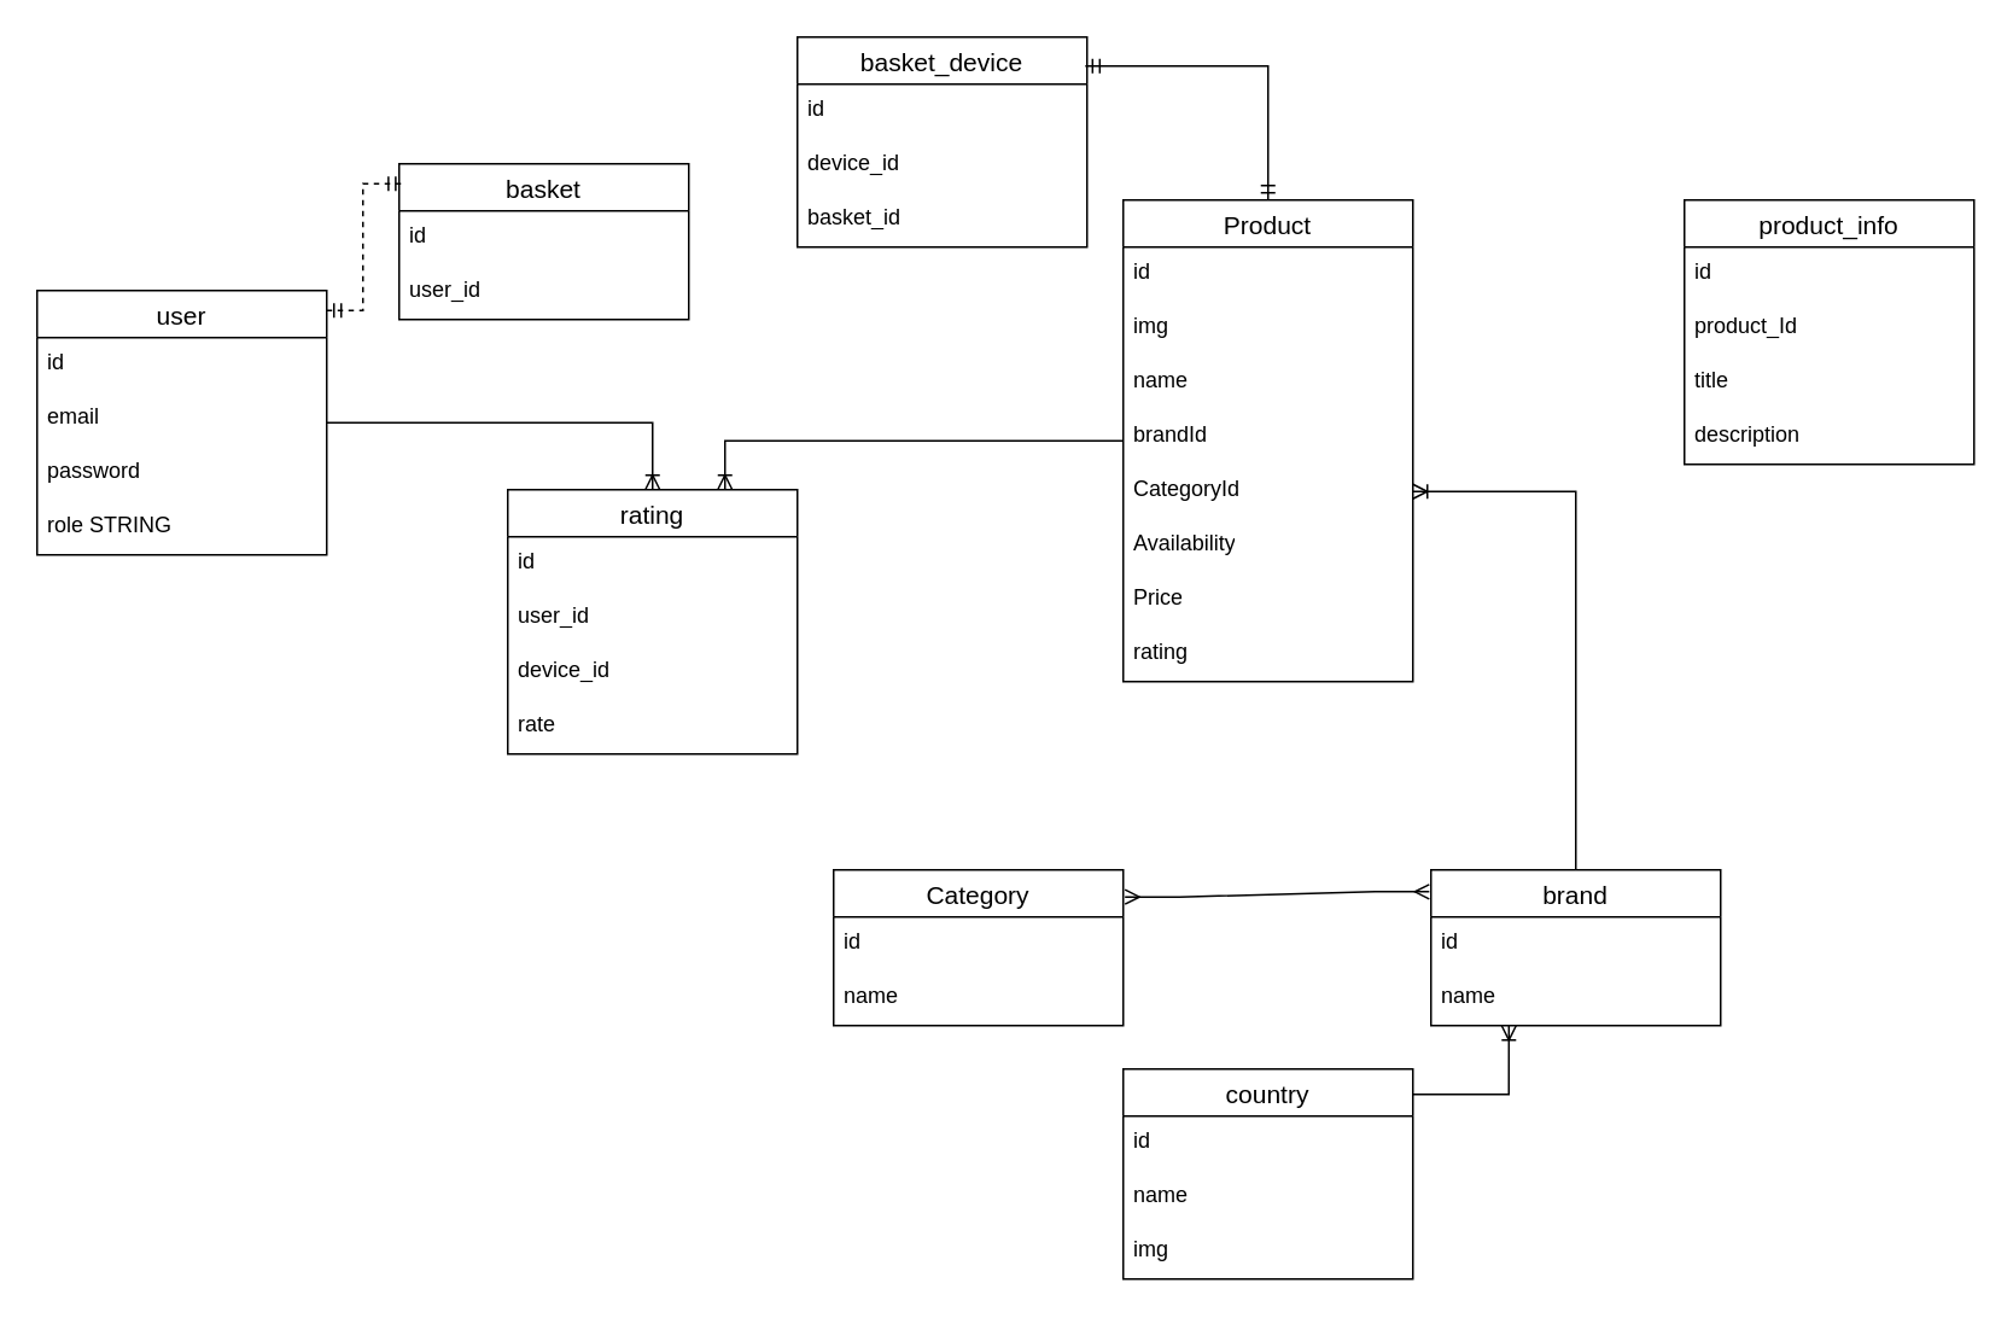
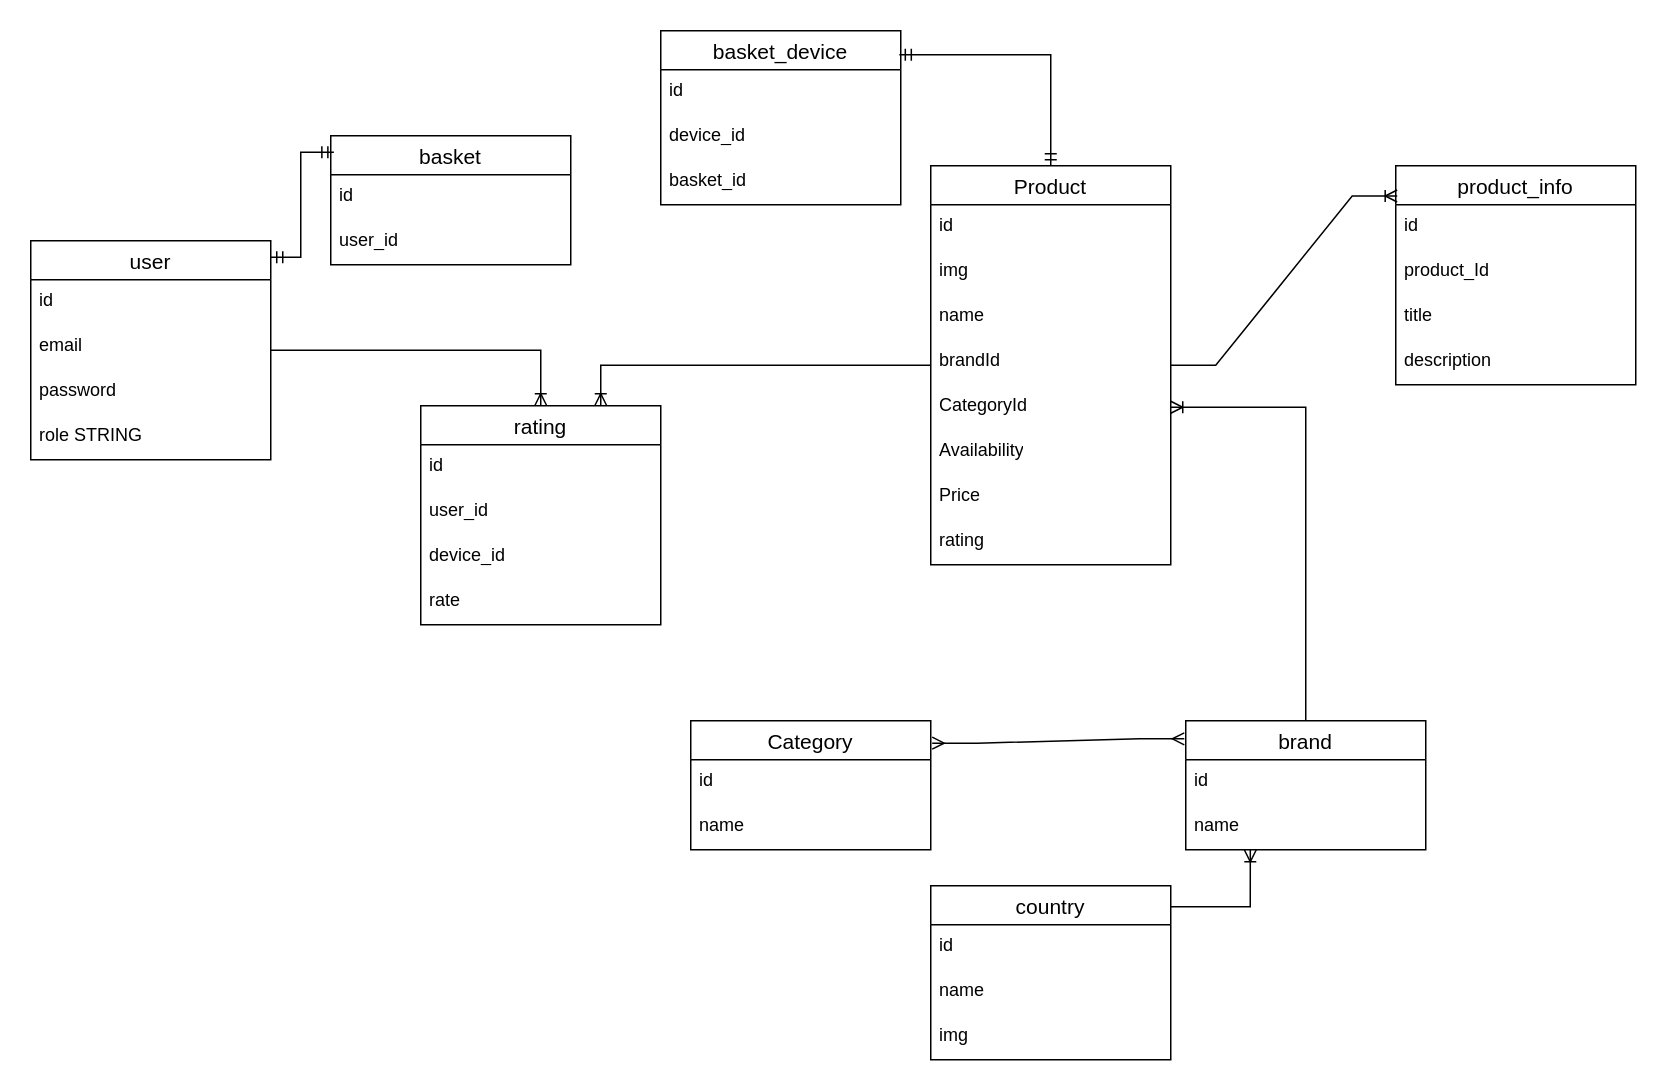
  <mxCell id="0" />
  <mxCell id="1" parent="0" />
  <mxCell id="2" value="user" style="swimlane;fontStyle=0;childLayout=stackLayout;horizontal=1;startSize=26;horizontalStack=0;resizeParent=1;resizeParentMax=0;resizeLast=0;collapsible=1;marginBottom=0;align=center;fontSize=14;" parent="1" vertex="1"><mxGeometry x="20" y="160" width="160" height="146" as="geometry" /></mxCell>
  <mxCell id="3" value="id" style="text;strokeColor=none;fillColor=none;spacingLeft=4;spacingRight=4;overflow=hidden;rotatable=0;points=[[0,0.5],[1,0.5]];portConstraint=eastwest;fontSize=12;whiteSpace=wrap;html=1;" parent="2" vertex="1"><mxGeometry y="26" width="160" height="30" as="geometry" /></mxCell>
  <mxCell id="4" value="email" style="text;strokeColor=none;fillColor=none;spacingLeft=4;spacingRight=4;overflow=hidden;rotatable=0;points=[[0,0.5],[1,0.5]];portConstraint=eastwest;fontSize=12;whiteSpace=wrap;html=1;" parent="2" vertex="1"><mxGeometry y="56" width="160" height="30" as="geometry" /></mxCell>
  <mxCell id="5" value="password" style="text;strokeColor=none;fillColor=none;spacingLeft=4;spacingRight=4;overflow=hidden;rotatable=0;points=[[0,0.5],[1,0.5]];portConstraint=eastwest;fontSize=12;whiteSpace=wrap;html=1;" parent="2" vertex="1"><mxGeometry y="86" width="160" height="30" as="geometry" /></mxCell>
  <mxCell id="6" value="role STRING" style="text;strokeColor=none;fillColor=none;spacingLeft=4;spacingRight=4;overflow=hidden;rotatable=0;points=[[0,0.5],[1,0.5]];portConstraint=eastwest;fontSize=12;whiteSpace=wrap;html=1;" parent="2" vertex="1"><mxGeometry y="116" width="160" height="30" as="geometry" /></mxCell>
  <mxCell id="7" value="basket" style="swimlane;fontStyle=0;childLayout=stackLayout;horizontal=1;startSize=26;horizontalStack=0;resizeParent=1;resizeParentMax=0;resizeLast=0;collapsible=1;marginBottom=0;align=center;fontSize=14;" parent="1" vertex="1"><mxGeometry x="220" y="90" width="160" height="86" as="geometry" /></mxCell>
  <mxCell id="8" value="id" style="text;strokeColor=none;fillColor=none;spacingLeft=4;spacingRight=4;overflow=hidden;rotatable=0;points=[[0,0.5],[1,0.5]];portConstraint=eastwest;fontSize=12;whiteSpace=wrap;html=1;" parent="7" vertex="1"><mxGeometry y="26" width="160" height="30" as="geometry" /></mxCell>
  <mxCell id="9" value="user_id" style="text;strokeColor=none;fillColor=none;spacingLeft=4;spacingRight=4;overflow=hidden;rotatable=0;points=[[0,0.5],[1,0.5]];portConstraint=eastwest;fontSize=12;whiteSpace=wrap;html=1;" parent="7" vertex="1"><mxGeometry y="56" width="160" height="30" as="geometry" /></mxCell>
- <mxCell id="10" value="" style="edgeStyle=orthogonalEdgeStyle;fontSize=12;html=1;endArrow=ERmandOne;startArrow=ERmandOne;rounded=0;entryX=0.013;entryY=0.128;entryDx=0;entryDy=0;entryPerimeter=0;exitX=1;exitY=0.075;exitDx=0;exitDy=0;exitPerimeter=0;dashed=1;" parent="1" source="2" target="7" edge="1"><mxGeometry width="100" height="100" relative="1" as="geometry"><mxPoint x="60" y="313" as="sourcePoint" /><mxPoint x="160" y="213" as="targetPoint" /></mxGeometry></mxCell>
+ <mxCell id="10" value="" style="edgeStyle=orthogonalEdgeStyle;fontSize=12;html=1;endArrow=ERmandOne;startArrow=ERmandOne;rounded=0;entryX=0.013;entryY=0.128;entryDx=0;entryDy=0;entryPerimeter=0;exitX=1;exitY=0.075;exitDx=0;exitDy=0;exitPerimeter=0;" parent="1" source="2" target="7" edge="1"><mxGeometry width="100" height="100" relative="1" as="geometry"><mxPoint x="60" y="313" as="sourcePoint" /><mxPoint x="160" y="213" as="targetPoint" /></mxGeometry></mxCell>
  <mxCell id="11" value="Product" style="swimlane;fontStyle=0;childLayout=stackLayout;horizontal=1;startSize=26;horizontalStack=0;resizeParent=1;resizeParentMax=0;resizeLast=0;collapsible=1;marginBottom=0;align=center;fontSize=14;" parent="1" vertex="1"><mxGeometry x="620" y="110" width="160" height="266" as="geometry" /></mxCell>
  <mxCell id="12" value="id" style="text;strokeColor=none;fillColor=none;spacingLeft=4;spacingRight=4;overflow=hidden;rotatable=0;points=[[0,0.5],[1,0.5]];portConstraint=eastwest;fontSize=12;whiteSpace=wrap;html=1;" parent="11" vertex="1"><mxGeometry y="26" width="160" height="30" as="geometry" /></mxCell>
  <mxCell id="13" value="img" style="text;strokeColor=none;fillColor=none;spacingLeft=4;spacingRight=4;overflow=hidden;rotatable=0;points=[[0,0.5],[1,0.5]];portConstraint=eastwest;fontSize=12;whiteSpace=wrap;html=1;" parent="11" vertex="1"><mxGeometry y="56" width="160" height="30" as="geometry" /></mxCell>
  <mxCell id="14" value="name" style="text;strokeColor=none;fillColor=none;spacingLeft=4;spacingRight=4;overflow=hidden;rotatable=0;points=[[0,0.5],[1,0.5]];portConstraint=eastwest;fontSize=12;whiteSpace=wrap;html=1;" parent="11" vertex="1"><mxGeometry y="86" width="160" height="30" as="geometry" /></mxCell>
  <mxCell id="15" value="brandId" style="text;strokeColor=none;fillColor=none;spacingLeft=4;spacingRight=4;overflow=hidden;rotatable=0;points=[[0,0.5],[1,0.5]];portConstraint=eastwest;fontSize=12;whiteSpace=wrap;html=1;" parent="11" vertex="1"><mxGeometry y="116" width="160" height="30" as="geometry" /></mxCell>
  <mxCell id="16" value="CategoryId" style="text;strokeColor=none;fillColor=none;spacingLeft=4;spacingRight=4;overflow=hidden;rotatable=0;points=[[0,0.5],[1,0.5]];portConstraint=eastwest;fontSize=12;whiteSpace=wrap;html=1;" parent="11" vertex="1"><mxGeometry y="146" width="160" height="30" as="geometry" /></mxCell>
  <mxCell id="17" value="Availability" style="text;strokeColor=none;fillColor=none;spacingLeft=4;spacingRight=4;overflow=hidden;rotatable=0;points=[[0,0.5],[1,0.5]];portConstraint=eastwest;fontSize=12;whiteSpace=wrap;html=1;" parent="11" vertex="1"><mxGeometry y="176" width="160" height="30" as="geometry" /></mxCell>
  <mxCell id="18" value="Price" style="text;strokeColor=none;fillColor=none;spacingLeft=4;spacingRight=4;overflow=hidden;rotatable=0;points=[[0,0.5],[1,0.5]];portConstraint=eastwest;fontSize=12;whiteSpace=wrap;html=1;" parent="11" vertex="1"><mxGeometry y="206" width="160" height="30" as="geometry" /></mxCell>
  <mxCell id="19" value="rating" style="text;strokeColor=none;fillColor=none;spacingLeft=4;spacingRight=4;overflow=hidden;rotatable=0;points=[[0,0.5],[1,0.5]];portConstraint=eastwest;fontSize=12;whiteSpace=wrap;html=1;" parent="11" vertex="1"><mxGeometry y="236" width="160" height="30" as="geometry" /></mxCell>
  <mxCell id="20" value="Category" style="swimlane;fontStyle=0;childLayout=stackLayout;horizontal=1;startSize=26;horizontalStack=0;resizeParent=1;resizeParentMax=0;resizeLast=0;collapsible=1;marginBottom=0;align=center;fontSize=14;" parent="1" vertex="1"><mxGeometry x="460" y="480" width="160" height="86" as="geometry" /></mxCell>
  <mxCell id="21" value="id" style="text;strokeColor=none;fillColor=none;spacingLeft=4;spacingRight=4;overflow=hidden;rotatable=0;points=[[0,0.5],[1,0.5]];portConstraint=eastwest;fontSize=12;whiteSpace=wrap;html=1;" parent="20" vertex="1"><mxGeometry y="26" width="160" height="30" as="geometry" /></mxCell>
  <mxCell id="22" value="name" style="text;strokeColor=none;fillColor=none;spacingLeft=4;spacingRight=4;overflow=hidden;rotatable=0;points=[[0,0.5],[1,0.5]];portConstraint=eastwest;fontSize=12;whiteSpace=wrap;html=1;" parent="20" vertex="1"><mxGeometry y="56" width="160" height="30" as="geometry" /></mxCell>
  <mxCell id="23" value="brand" style="swimlane;fontStyle=0;childLayout=stackLayout;horizontal=1;startSize=26;horizontalStack=0;resizeParent=1;resizeParentMax=0;resizeLast=0;collapsible=1;marginBottom=0;align=center;fontSize=14;" parent="1" vertex="1"><mxGeometry x="790" y="480" width="160" height="86" as="geometry" /></mxCell>
  <mxCell id="24" value="id" style="text;strokeColor=none;fillColor=none;spacingLeft=4;spacingRight=4;overflow=hidden;rotatable=0;points=[[0,0.5],[1,0.5]];portConstraint=eastwest;fontSize=12;whiteSpace=wrap;html=1;" parent="23" vertex="1"><mxGeometry y="26" width="160" height="30" as="geometry" /></mxCell>
  <mxCell id="25" value="name" style="text;strokeColor=none;fillColor=none;spacingLeft=4;spacingRight=4;overflow=hidden;rotatable=0;points=[[0,0.5],[1,0.5]];portConstraint=eastwest;fontSize=12;whiteSpace=wrap;html=1;" parent="23" vertex="1"><mxGeometry y="56" width="160" height="30" as="geometry" /></mxCell>
  <mxCell id="26" value="" style="edgeStyle=orthogonalEdgeStyle;fontSize=12;html=1;endArrow=ERoneToMany;rounded=0;exitX=0.5;exitY=0;exitDx=0;exitDy=0;entryX=1;entryY=0.5;entryDx=0;entryDy=0;" parent="1" source="23" target="16" edge="1"><mxGeometry width="100" height="100" relative="1" as="geometry"><mxPoint x="780" y="450" as="sourcePoint" /><mxPoint x="880" y="350" as="targetPoint" /></mxGeometry></mxCell>
  <mxCell id="27" value="" style="edgeStyle=entityRelationEdgeStyle;fontSize=12;html=1;endArrow=ERmany;startArrow=ERmany;rounded=0;exitX=1.006;exitY=0.174;exitDx=0;exitDy=0;exitPerimeter=0;entryX=-0.006;entryY=0.14;entryDx=0;entryDy=0;entryPerimeter=0;" parent="1" source="20" target="23" edge="1"><mxGeometry width="100" height="100" relative="1" as="geometry"><mxPoint x="640" y="510" as="sourcePoint" /><mxPoint x="740" y="410" as="targetPoint" /></mxGeometry></mxCell>
  <mxCell id="28" value="product_info" style="swimlane;fontStyle=0;childLayout=stackLayout;horizontal=1;startSize=26;horizontalStack=0;resizeParent=1;resizeParentMax=0;resizeLast=0;collapsible=1;marginBottom=0;align=center;fontSize=14;" parent="1" vertex="1"><mxGeometry x="930" y="110" width="160" height="146" as="geometry" /></mxCell>
  <mxCell id="29" value="id" style="text;strokeColor=none;fillColor=none;spacingLeft=4;spacingRight=4;overflow=hidden;rotatable=0;points=[[0,0.5],[1,0.5]];portConstraint=eastwest;fontSize=12;whiteSpace=wrap;html=1;" parent="28" vertex="1"><mxGeometry y="26" width="160" height="30" as="geometry" /></mxCell>
  <mxCell id="30" value="product_Id" style="text;strokeColor=none;fillColor=none;spacingLeft=4;spacingRight=4;overflow=hidden;rotatable=0;points=[[0,0.5],[1,0.5]];portConstraint=eastwest;fontSize=12;whiteSpace=wrap;html=1;" parent="28" vertex="1"><mxGeometry y="56" width="160" height="30" as="geometry" /></mxCell>
  <mxCell id="31" value="title" style="text;strokeColor=none;fillColor=none;spacingLeft=4;spacingRight=4;overflow=hidden;rotatable=0;points=[[0,0.5],[1,0.5]];portConstraint=eastwest;fontSize=12;whiteSpace=wrap;html=1;" parent="28" vertex="1"><mxGeometry y="86" width="160" height="30" as="geometry" /></mxCell>
  <mxCell id="32" value="description" style="text;strokeColor=none;fillColor=none;spacingLeft=4;spacingRight=4;overflow=hidden;rotatable=0;points=[[0,0.5],[1,0.5]];portConstraint=eastwest;fontSize=12;whiteSpace=wrap;html=1;" parent="28" vertex="1"><mxGeometry y="116" width="160" height="30" as="geometry" /></mxCell>
+ <mxCell id="33" value="" style="edgeStyle=entityRelationEdgeStyle;fontSize=12;html=1;endArrow=ERoneToMany;rounded=0;entryX=0.006;entryY=0.138;entryDx=0;entryDy=0;entryPerimeter=0;" parent="1" source="11" target="28" edge="1"><mxGeometry width="100" height="100" relative="1" as="geometry"><mxPoint x="840" y="270" as="sourcePoint" /><mxPoint x="940" y="170" as="targetPoint" /></mxGeometry></mxCell>
  <mxCell id="34" value="basket_device" style="swimlane;fontStyle=0;childLayout=stackLayout;horizontal=1;startSize=26;horizontalStack=0;resizeParent=1;resizeParentMax=0;resizeLast=0;collapsible=1;marginBottom=0;align=center;fontSize=14;" parent="1" vertex="1"><mxGeometry x="440" y="20" width="160" height="116" as="geometry" /></mxCell>
  <mxCell id="35" value="id" style="text;strokeColor=none;fillColor=none;spacingLeft=4;spacingRight=4;overflow=hidden;rotatable=0;points=[[0,0.5],[1,0.5]];portConstraint=eastwest;fontSize=12;whiteSpace=wrap;html=1;" parent="34" vertex="1"><mxGeometry y="26" width="160" height="30" as="geometry" /></mxCell>
  <mxCell id="36" value="device_id" style="text;strokeColor=none;fillColor=none;spacingLeft=4;spacingRight=4;overflow=hidden;rotatable=0;points=[[0,0.5],[1,0.5]];portConstraint=eastwest;fontSize=12;whiteSpace=wrap;html=1;" parent="34" vertex="1"><mxGeometry y="56" width="160" height="30" as="geometry" /></mxCell>
  <mxCell id="37" value="basket_id" style="text;strokeColor=none;fillColor=none;spacingLeft=4;spacingRight=4;overflow=hidden;rotatable=0;points=[[0,0.5],[1,0.5]];portConstraint=eastwest;fontSize=12;whiteSpace=wrap;html=1;" parent="34" vertex="1"><mxGeometry y="86" width="160" height="30" as="geometry" /></mxCell>
  <mxCell id="38" value="" style="edgeStyle=orthogonalEdgeStyle;fontSize=12;html=1;endArrow=ERmandOne;startArrow=ERmandOne;rounded=0;exitX=0.994;exitY=0.138;exitDx=0;exitDy=0;exitPerimeter=0;entryX=0.5;entryY=0;entryDx=0;entryDy=0;" parent="1" source="34" target="11" edge="1"><mxGeometry width="100" height="100" relative="1" as="geometry"><mxPoint x="580" y="70" as="sourcePoint" /><mxPoint x="680" y="-30" as="targetPoint" /></mxGeometry></mxCell>
  <mxCell id="39" value="rating" style="swimlane;fontStyle=0;childLayout=stackLayout;horizontal=1;startSize=26;horizontalStack=0;resizeParent=1;resizeParentMax=0;resizeLast=0;collapsible=1;marginBottom=0;align=center;fontSize=14;" parent="1" vertex="1"><mxGeometry x="280" y="270" width="160" height="146" as="geometry" /></mxCell>
  <mxCell id="40" value="id" style="text;strokeColor=none;fillColor=none;spacingLeft=4;spacingRight=4;overflow=hidden;rotatable=0;points=[[0,0.5],[1,0.5]];portConstraint=eastwest;fontSize=12;whiteSpace=wrap;html=1;" parent="39" vertex="1"><mxGeometry y="26" width="160" height="30" as="geometry" /></mxCell>
  <mxCell id="41" value="user_id" style="text;strokeColor=none;fillColor=none;spacingLeft=4;spacingRight=4;overflow=hidden;rotatable=0;points=[[0,0.5],[1,0.5]];portConstraint=eastwest;fontSize=12;whiteSpace=wrap;html=1;" parent="39" vertex="1"><mxGeometry y="56" width="160" height="30" as="geometry" /></mxCell>
  <mxCell id="42" value="device_id" style="text;strokeColor=none;fillColor=none;spacingLeft=4;spacingRight=4;overflow=hidden;rotatable=0;points=[[0,0.5],[1,0.5]];portConstraint=eastwest;fontSize=12;whiteSpace=wrap;html=1;" parent="39" vertex="1"><mxGeometry y="86" width="160" height="30" as="geometry" /></mxCell>
  <mxCell id="43" value="rate" style="text;strokeColor=none;fillColor=none;spacingLeft=4;spacingRight=4;overflow=hidden;rotatable=0;points=[[0,0.5],[1,0.5]];portConstraint=eastwest;fontSize=12;whiteSpace=wrap;html=1;" parent="39" vertex="1"><mxGeometry y="116" width="160" height="30" as="geometry" /></mxCell>
  <mxCell id="44" value="" style="edgeStyle=orthogonalEdgeStyle;fontSize=12;html=1;endArrow=ERoneToMany;rounded=0;entryX=0.5;entryY=0;entryDx=0;entryDy=0;" parent="1" source="2" target="39" edge="1"><mxGeometry width="100" height="100" relative="1" as="geometry"><mxPoint x="190" y="250" as="sourcePoint" /><mxPoint x="480" y="360" as="targetPoint" /></mxGeometry></mxCell>
  <mxCell id="45" value="" style="edgeStyle=orthogonalEdgeStyle;fontSize=12;html=1;endArrow=ERoneToMany;rounded=0;entryX=0.75;entryY=0;entryDx=0;entryDy=0;" parent="1" source="11" target="39" edge="1"><mxGeometry width="100" height="100" relative="1" as="geometry"><mxPoint x="410" y="420" as="sourcePoint" /><mxPoint x="510" y="320" as="targetPoint" /></mxGeometry></mxCell>
  <mxCell id="46" value="country" style="swimlane;fontStyle=0;childLayout=stackLayout;horizontal=1;startSize=26;horizontalStack=0;resizeParent=1;resizeParentMax=0;resizeLast=0;collapsible=1;marginBottom=0;align=center;fontSize=14;" parent="1" vertex="1"><mxGeometry x="620" y="590" width="160" height="116" as="geometry" /></mxCell>
  <mxCell id="47" value="id" style="text;strokeColor=none;fillColor=none;spacingLeft=4;spacingRight=4;overflow=hidden;rotatable=0;points=[[0,0.5],[1,0.5]];portConstraint=eastwest;fontSize=12;whiteSpace=wrap;html=1;" parent="46" vertex="1"><mxGeometry y="26" width="160" height="30" as="geometry" /></mxCell>
  <mxCell id="48" value="name" style="text;strokeColor=none;fillColor=none;spacingLeft=4;spacingRight=4;overflow=hidden;rotatable=0;points=[[0,0.5],[1,0.5]];portConstraint=eastwest;fontSize=12;whiteSpace=wrap;html=1;" parent="46" vertex="1"><mxGeometry y="56" width="160" height="30" as="geometry" /></mxCell>
  <mxCell id="49" value="img" style="text;strokeColor=none;fillColor=none;spacingLeft=4;spacingRight=4;overflow=hidden;rotatable=0;points=[[0,0.5],[1,0.5]];portConstraint=eastwest;fontSize=12;whiteSpace=wrap;html=1;" parent="46" vertex="1"><mxGeometry y="86" width="160" height="30" as="geometry" /></mxCell>
  <mxCell id="50" value="" style="fontSize=12;html=1;endArrow=ERoneToMany;rounded=0;exitX=1;exitY=0.121;exitDx=0;exitDy=0;exitPerimeter=0;entryX=0.269;entryY=1;entryDx=0;entryDy=0;entryPerimeter=0;" parent="1" source="46" target="25" edge="1"><mxGeometry width="100" height="100" relative="1" as="geometry"><mxPoint x="810" y="730" as="sourcePoint" /><mxPoint x="840" y="560" as="targetPoint" /><Array as="points"><mxPoint x="833" y="604" /></Array></mxGeometry></mxCell>
